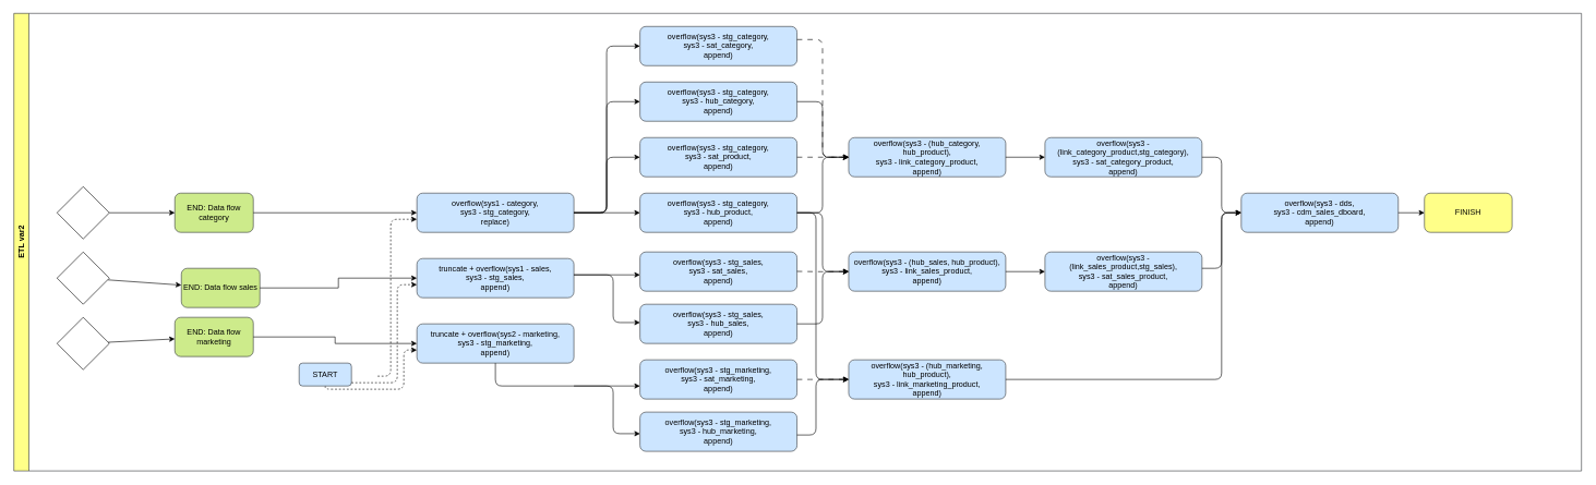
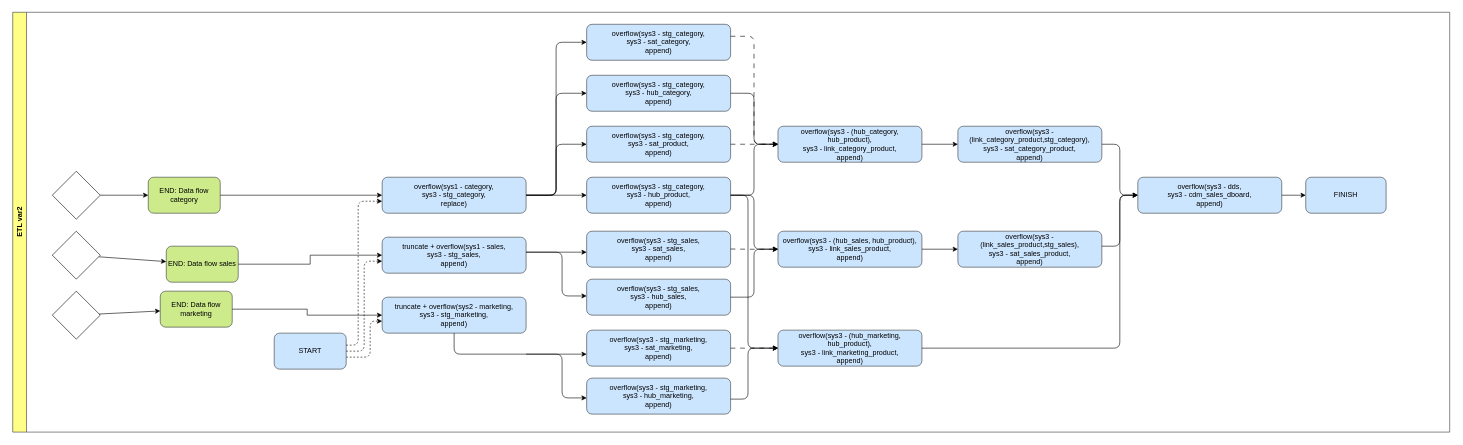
  <mxCell id="0" />
  <mxCell id="1" parent="0" />
  <mxCell id="2" value="ETL var2" style="swimlane;horizontal=0;whiteSpace=wrap;html=1;fillColor=#ffff88;strokeColor=#36393d;" vertex="1" parent="1"><mxGeometry x="20" y="20" width="2396" height="700" as="geometry" /></mxCell>
- <mxCell id="3" value="END: Data flow category" style="rounded=1;whiteSpace=wrap;html=1;fillColor=#cdeb8b;strokeColor=#36393d;" vertex="1" parent="2"><mxGeometry x="246" y="275" width="120" height="60" as="geometry" /></mxCell>
+ <mxCell id="3" value="END: Data flow category" style="rounded=1;whiteSpace=wrap;html=1;fillColor=#cdeb8b;strokeColor=#36393d;" vertex="1" parent="2"><mxGeometry x="226" y="275" width="120" height="60" as="geometry" /></mxCell>
  <mxCell id="4" value="END: Data flow sales" style="rounded=1;whiteSpace=wrap;html=1;fillColor=#cdeb8b;strokeColor=#36393d;" vertex="1" parent="2"><mxGeometry x="256" y="390" width="120" height="60" as="geometry" /></mxCell>
  <mxCell id="5" value="" style="endArrow=classic;html=1;rounded=0;" edge="1" parent="2" source="7" target="3"><mxGeometry width="50" height="50" relative="1" as="geometry"><mxPoint x="146" y="305" as="sourcePoint" /><mxPoint x="246" y="304.83" as="targetPoint" /><Array as="points" /></mxGeometry></mxCell>
  <mxCell id="6" value="" style="endArrow=classic;html=1;rounded=0;" edge="1" parent="2" source="8" target="4"><mxGeometry width="50" height="50" relative="1" as="geometry"><mxPoint x="156" y="405" as="sourcePoint" /><mxPoint x="246" y="404.76" as="targetPoint" /><Array as="points" /></mxGeometry></mxCell>
  <mxCell id="7" value="" style="rhombus;whiteSpace=wrap;html=1;" vertex="1" parent="2"><mxGeometry x="66" y="265" width="80" height="80" as="geometry" /></mxCell>
  <mxCell id="8" value="" style="rhombus;whiteSpace=wrap;html=1;" vertex="1" parent="2"><mxGeometry x="66" y="365" width="80" height="80" as="geometry" /></mxCell>
  <mxCell id="9" value="" style="rhombus;whiteSpace=wrap;html=1;" vertex="1" parent="2"><mxGeometry x="66" y="465" width="80" height="80" as="geometry" /></mxCell>
  <mxCell id="10" value="END: Data flow marketing" style="rounded=1;whiteSpace=wrap;html=1;fillColor=#cdeb8b;strokeColor=#36393d;" vertex="1" parent="2"><mxGeometry x="246" y="465" width="120" height="60" as="geometry" /></mxCell>
  <mxCell id="11" value="" style="endArrow=classic;html=1;rounded=0;" edge="1" parent="2" source="9" target="10"><mxGeometry width="50" height="50" relative="1" as="geometry"><mxPoint x="156" y="735" as="sourcePoint" /><mxPoint x="246" y="735" as="targetPoint" /><Array as="points" /></mxGeometry></mxCell>
  <mxCell id="12" value="" style="edgeStyle=orthogonalEdgeStyle;rounded=1;orthogonalLoop=1;jettySize=auto;html=1;dashed=1;curved=0;" edge="1" parent="2" source="13" target="16"><mxGeometry relative="1" as="geometry"><Array as="points"><mxPoint x="596" y="575" /><mxPoint x="596" y="515" /></Array></mxGeometry></mxCell>
- <mxCell id="13" value="START" style="rounded=1;whiteSpace=wrap;html=1;fillColor=#cce5ff;strokeColor=#36393d;" vertex="1" parent="2"><mxGeometry x="436" y="535" width="80" height="35" as="geometry" /></mxCell>
+ <mxCell id="13" value="START" style="rounded=1;whiteSpace=wrap;html=1;fillColor=#cce5ff;strokeColor=#36393d;" vertex="1" parent="2"><mxGeometry x="436" y="535" width="120" height="60" as="geometry" /></mxCell>
  <mxCell id="14" value="overflow(&lt;span style=&quot;background-color: transparent;&quot;&gt;sys1 - category,&lt;/span&gt;&lt;div&gt;sys3 - stg_category,&lt;/div&gt;&lt;span style=&quot;background-color: transparent;&quot;&gt;replace&lt;/span&gt;)" style="rounded=1;whiteSpace=wrap;html=1;fillColor=#cce5ff;strokeColor=#36393d;" vertex="1" parent="2"><mxGeometry x="616" y="275" width="240" height="60" as="geometry" /></mxCell>
  <mxCell id="15" value="truncate + overflow(&lt;span style=&quot;background-color: transparent;&quot;&gt;sys1 - sales,&lt;/span&gt;&lt;div&gt;sys3 - stg_sales,&lt;/div&gt;&lt;span style=&quot;background-color: transparent;&quot;&gt;append&lt;/span&gt;)" style="rounded=1;whiteSpace=wrap;html=1;fillColor=#cce5ff;strokeColor=#36393d;" vertex="1" parent="2"><mxGeometry x="616" y="375" width="240" height="60" as="geometry" /></mxCell>
  <mxCell id="16" value="truncate + overflow(&lt;span style=&quot;background-color: transparent;&quot;&gt;sys2 - marketing,&lt;/span&gt;&lt;div&gt;sys3 - stg_marketing,&lt;/div&gt;&lt;span style=&quot;background-color: transparent;&quot;&gt;append&lt;/span&gt;)" style="rounded=1;whiteSpace=wrap;html=1;fillColor=#cce5ff;strokeColor=#36393d;" vertex="1" parent="2"><mxGeometry x="616" y="475" width="240" height="60" as="geometry" /></mxCell>
  <mxCell id="17" value="" style="edgeStyle=orthogonalEdgeStyle;rounded=0;orthogonalLoop=1;jettySize=auto;html=1;" edge="1" parent="2" source="10" target="16"><mxGeometry relative="1" as="geometry"><mxPoint x="370" y="499.74" as="sourcePoint" /><mxPoint x="630" y="509.74" as="targetPoint" /></mxGeometry></mxCell>
  <mxCell id="18" value="" style="edgeStyle=orthogonalEdgeStyle;rounded=0;orthogonalLoop=1;jettySize=auto;html=1;" edge="1" parent="2" source="4" target="15"><mxGeometry relative="1" as="geometry"><mxPoint x="370" y="445" as="sourcePoint" /><mxPoint x="620" y="445" as="targetPoint" /></mxGeometry></mxCell>
  <mxCell id="19" value="" style="edgeStyle=orthogonalEdgeStyle;rounded=0;orthogonalLoop=1;jettySize=auto;html=1;" edge="1" parent="2" source="3" target="14"><mxGeometry relative="1" as="geometry"><mxPoint x="376" y="415" as="sourcePoint" /><mxPoint x="626" y="415" as="targetPoint" /></mxGeometry></mxCell>
  <mxCell id="20" value="" style="edgeStyle=orthogonalEdgeStyle;rounded=1;orthogonalLoop=1;jettySize=auto;html=1;dashed=1;curved=0;" edge="1" parent="2" source="13" target="15"><mxGeometry relative="1" as="geometry"><mxPoint x="566" y="575" as="sourcePoint" /><mxPoint x="626" y="525" as="targetPoint" /><Array as="points"><mxPoint x="586" y="565" /><mxPoint x="586" y="415" /></Array></mxGeometry></mxCell>
  <mxCell id="21" value="" style="edgeStyle=orthogonalEdgeStyle;rounded=1;orthogonalLoop=1;jettySize=auto;html=1;dashed=1;curved=0;" edge="1" parent="2" target="14"><mxGeometry relative="1" as="geometry"><mxPoint x="556" y="555" as="sourcePoint" /><mxPoint x="616" y="405" as="targetPoint" /><Array as="points"><mxPoint x="576" y="555" /><mxPoint x="576" y="315" /></Array></mxGeometry></mxCell>
  <mxCell id="22" value="overflow(&lt;span style=&quot;background-color: transparent;&quot;&gt;sys3 - stg_category,&lt;/span&gt;&lt;div&gt;sys3 - hub_category,&lt;/div&gt;&lt;span style=&quot;background-color: transparent;&quot;&gt;append&lt;/span&gt;)" style="rounded=1;whiteSpace=wrap;html=1;fillColor=#cce5ff;strokeColor=#36393d;" vertex="1" parent="2"><mxGeometry x="957" y="105" width="240" height="60" as="geometry" /></mxCell>
  <mxCell id="23" value="" style="edgeStyle=orthogonalEdgeStyle;rounded=1;orthogonalLoop=1;jettySize=auto;html=1;curved=0;" edge="1" parent="2" source="14" target="22"><mxGeometry relative="1" as="geometry"><mxPoint x="976" y="385" as="sourcePoint" /><mxPoint x="1226" y="385" as="targetPoint" /><Array as="points"><mxPoint x="906" y="305" /><mxPoint x="906" y="135" /></Array></mxGeometry></mxCell>
  <mxCell id="24" value="overflow(&lt;span style=&quot;background-color: transparent;&quot;&gt;sys3 - stg_category,&lt;/span&gt;&lt;div&gt;sys3 - sat_category,&lt;/div&gt;&lt;span style=&quot;background-color: transparent;&quot;&gt;append&lt;/span&gt;)" style="rounded=1;whiteSpace=wrap;html=1;fillColor=#cce5ff;strokeColor=#36393d;" vertex="1" parent="2"><mxGeometry x="957" y="20" width="240" height="60" as="geometry" /></mxCell>
  <mxCell id="25" value="" style="edgeStyle=orthogonalEdgeStyle;rounded=1;orthogonalLoop=1;jettySize=auto;html=1;curved=0;" edge="1" parent="2" source="14" target="24"><mxGeometry relative="1" as="geometry"><mxPoint x="856" y="250" as="sourcePoint" /><mxPoint x="957" y="250" as="targetPoint" /><Array as="points"><mxPoint x="906" y="305" /><mxPoint x="906" y="50" /></Array></mxGeometry></mxCell>
  <mxCell id="26" value="overflow(&lt;span style=&quot;background-color: transparent;&quot;&gt;sys3 - stg_sales,&lt;/span&gt;&lt;div&gt;sys3 - hub_sales,&lt;/div&gt;&lt;span style=&quot;background-color: transparent;&quot;&gt;append&lt;/span&gt;)" style="rounded=1;whiteSpace=wrap;html=1;fillColor=#cce5ff;strokeColor=#36393d;" vertex="1" parent="2"><mxGeometry x="957" y="445" width="240" height="60" as="geometry" /></mxCell>
  <mxCell id="27" value="" style="edgeStyle=orthogonalEdgeStyle;rounded=1;orthogonalLoop=1;jettySize=auto;html=1;curved=0;" edge="1" parent="2" source="15" target="26"><mxGeometry relative="1" as="geometry"><mxPoint x="856" y="472.5" as="sourcePoint" /><mxPoint x="1226" y="552.5" as="targetPoint" /><Array as="points"><mxPoint x="916" y="400" /><mxPoint x="916" y="473" /></Array></mxGeometry></mxCell>
  <mxCell id="28" value="overflow(&lt;span style=&quot;background-color: transparent;&quot;&gt;sys3 - stg_sales,&lt;/span&gt;&lt;div&gt;sys3 - sat_sales,&lt;/div&gt;&lt;span style=&quot;background-color: transparent;&quot;&gt;append&lt;/span&gt;)" style="rounded=1;whiteSpace=wrap;html=1;fillColor=#cce5ff;strokeColor=#36393d;" vertex="1" parent="2"><mxGeometry x="957" y="365" width="240" height="60" as="geometry" /></mxCell>
  <mxCell id="29" value="" style="edgeStyle=orthogonalEdgeStyle;rounded=1;orthogonalLoop=1;jettySize=auto;html=1;curved=0;" edge="1" parent="2" source="15" target="28"><mxGeometry relative="1" as="geometry"><mxPoint x="856" y="472.5" as="sourcePoint" /><mxPoint x="957" y="417.5" as="targetPoint" /><Array as="points"><mxPoint x="906" y="400" /><mxPoint x="906" y="400" /></Array></mxGeometry></mxCell>
  <mxCell id="30" value="overflow(&lt;span style=&quot;background-color: transparent;&quot;&gt;sys3 - stg_marketing,&lt;/span&gt;&lt;div&gt;sys3 - hub_marketing,&lt;/div&gt;&lt;span style=&quot;background-color: transparent;&quot;&gt;append&lt;/span&gt;)" style="rounded=1;whiteSpace=wrap;html=1;fillColor=#cce5ff;strokeColor=#36393d;" vertex="1" parent="2"><mxGeometry x="957" y="610" width="240" height="60" as="geometry" /></mxCell>
  <mxCell id="31" value="overflow(&lt;span style=&quot;background-color: transparent;&quot;&gt;sys3 - stg_marketing,&lt;/span&gt;&lt;div&gt;sys3 - sat_marketing,&lt;/div&gt;&lt;span style=&quot;background-color: transparent;&quot;&gt;append&lt;/span&gt;)" style="rounded=1;whiteSpace=wrap;html=1;fillColor=#cce5ff;strokeColor=#36393d;" vertex="1" parent="2"><mxGeometry x="957" y="530" width="240" height="60" as="geometry" /></mxCell>
  <mxCell id="32" value="" style="edgeStyle=orthogonalEdgeStyle;rounded=1;orthogonalLoop=1;jettySize=auto;html=1;curved=0;" edge="1" parent="2"><mxGeometry relative="1" as="geometry"><mxPoint x="856" y="570" as="sourcePoint" /><mxPoint x="957" y="570" as="targetPoint" /><Array as="points"><mxPoint x="906" y="570" /><mxPoint x="906" y="570" /></Array></mxGeometry></mxCell>
  <mxCell id="33" value="" style="edgeStyle=orthogonalEdgeStyle;rounded=1;orthogonalLoop=1;jettySize=auto;html=1;curved=0;" edge="1" parent="2" source="16"><mxGeometry relative="1" as="geometry"><mxPoint x="856" y="570" as="sourcePoint" /><mxPoint x="957" y="643" as="targetPoint" /><Array as="points"><mxPoint x="736" y="570" /><mxPoint x="916" y="570" /><mxPoint x="916" y="643" /></Array></mxGeometry></mxCell>
  <mxCell id="34" value="overflow(&lt;span style=&quot;background-color: transparent;&quot;&gt;sys3 - (hub_category, hub_product),&lt;/span&gt;&lt;div&gt;sys3 - link_category_product,&lt;/div&gt;&lt;span style=&quot;background-color: transparent;&quot;&gt;append&lt;/span&gt;)" style="rounded=1;whiteSpace=wrap;html=1;fillColor=#cce5ff;strokeColor=#36393d;" vertex="1" parent="2"><mxGeometry x="1276" y="190" width="240" height="60" as="geometry" /></mxCell>
  <mxCell id="35" value="overflow(&lt;span style=&quot;background-color: transparent;&quot;&gt;sys3 - stg_category,&lt;/span&gt;&lt;div&gt;sys3 - hub_product,&lt;/div&gt;&lt;span style=&quot;background-color: transparent;&quot;&gt;append&lt;/span&gt;)" style="rounded=1;whiteSpace=wrap;html=1;fillColor=#cce5ff;strokeColor=#36393d;" vertex="1" parent="2"><mxGeometry x="957" y="275" width="240" height="60" as="geometry" /></mxCell>
  <mxCell id="36" value="" style="edgeStyle=orthogonalEdgeStyle;rounded=1;orthogonalLoop=1;jettySize=auto;html=1;curved=0;" edge="1" parent="2" source="14" target="35"><mxGeometry relative="1" as="geometry"><mxPoint x="856" y="135" as="sourcePoint" /><mxPoint x="1226" y="215" as="targetPoint" /><Array as="points" /></mxGeometry></mxCell>
  <mxCell id="37" value="" style="edgeStyle=orthogonalEdgeStyle;rounded=1;orthogonalLoop=1;jettySize=auto;html=1;curved=0;" edge="1" parent="2" source="14" target="38"><mxGeometry relative="1" as="geometry"><mxPoint x="856" y="135" as="sourcePoint" /><mxPoint x="957" y="80" as="targetPoint" /><Array as="points"><mxPoint x="906" y="305" /><mxPoint x="906" y="220" /></Array></mxGeometry></mxCell>
  <mxCell id="38" value="overflow(&lt;span style=&quot;background-color: transparent;&quot;&gt;sys3 - stg_category,&lt;/span&gt;&lt;div&gt;sys3 - sat_product,&lt;/div&gt;&lt;span style=&quot;background-color: transparent;&quot;&gt;append&lt;/span&gt;)" style="rounded=1;whiteSpace=wrap;html=1;fillColor=#cce5ff;strokeColor=#36393d;" vertex="1" parent="2"><mxGeometry x="957" y="190" width="240" height="60" as="geometry" /></mxCell>
  <mxCell id="39" value="" style="edgeStyle=orthogonalEdgeStyle;rounded=1;orthogonalLoop=1;jettySize=auto;html=1;curved=0;" edge="1" parent="2" source="35" target="34"><mxGeometry relative="1" as="geometry"><mxPoint x="1197" y="305" as="sourcePoint" /><mxPoint x="1298" y="220" as="targetPoint" /><Array as="points"><mxPoint x="1236" y="305" /><mxPoint x="1236" y="220" /></Array></mxGeometry></mxCell>
  <mxCell id="40" value="" style="edgeStyle=orthogonalEdgeStyle;rounded=1;orthogonalLoop=1;jettySize=auto;html=1;curved=0;" edge="1" parent="2" source="22" target="34"><mxGeometry relative="1" as="geometry"><mxPoint x="1207" y="315" as="sourcePoint" /><mxPoint x="1286" y="230" as="targetPoint" /><Array as="points"><mxPoint x="1236" y="135" /><mxPoint x="1236" y="220" /></Array></mxGeometry></mxCell>
  <mxCell id="41" value="overflow(&lt;span style=&quot;background-color: transparent;&quot;&gt;sys3 - (hub_sales, hub_product),&lt;/span&gt;&lt;div&gt;sys3 - link_sales_product,&lt;/div&gt;&lt;span style=&quot;background-color: transparent;&quot;&gt;append&lt;/span&gt;)" style="rounded=1;whiteSpace=wrap;html=1;fillColor=#cce5ff;strokeColor=#36393d;" vertex="1" parent="2"><mxGeometry x="1276" y="365" width="240" height="60" as="geometry" /></mxCell>
  <mxCell id="42" value="" style="edgeStyle=orthogonalEdgeStyle;rounded=1;orthogonalLoop=1;jettySize=auto;html=1;curved=0;" edge="1" parent="2" source="26" target="41"><mxGeometry relative="1" as="geometry"><mxPoint x="1197" y="475" as="sourcePoint" /><mxPoint x="1298" y="390" as="targetPoint" /><Array as="points"><mxPoint x="1236" y="475" /><mxPoint x="1236" y="395" /></Array></mxGeometry></mxCell>
  <mxCell id="43" value="" style="edgeStyle=orthogonalEdgeStyle;rounded=1;orthogonalLoop=1;jettySize=auto;html=1;curved=0;" edge="1" parent="2" source="35" target="41"><mxGeometry relative="1" as="geometry"><mxPoint x="1197" y="305" as="sourcePoint" /><mxPoint x="1286" y="400" as="targetPoint" /><Array as="points"><mxPoint x="1236" y="305" /><mxPoint x="1236" y="395" /></Array></mxGeometry></mxCell>
  <mxCell id="44" value="overflow(&lt;span style=&quot;background-color: transparent;&quot;&gt;sys3 - (hub_marketing, hub_product),&lt;/span&gt;&lt;div&gt;sys3 - link_marketing_product,&lt;/div&gt;&lt;span style=&quot;background-color: transparent;&quot;&gt;append&lt;/span&gt;)" style="rounded=1;whiteSpace=wrap;html=1;fillColor=#cce5ff;strokeColor=#36393d;" vertex="1" parent="2"><mxGeometry x="1276" y="530" width="240" height="60" as="geometry" /></mxCell>
  <mxCell id="45" value="" style="edgeStyle=orthogonalEdgeStyle;rounded=1;orthogonalLoop=1;jettySize=auto;html=1;curved=0;" edge="1" parent="2" target="44"><mxGeometry relative="1" as="geometry"><mxPoint x="1197" y="645" as="sourcePoint" /><mxPoint x="1298" y="560" as="targetPoint" /><Array as="points"><mxPoint x="1226" y="645" /><mxPoint x="1226" y="560" /></Array></mxGeometry></mxCell>
  <mxCell id="46" value="" style="edgeStyle=orthogonalEdgeStyle;rounded=1;orthogonalLoop=1;jettySize=auto;html=1;curved=0;" edge="1" parent="2" source="35" target="44"><mxGeometry relative="1" as="geometry"><mxPoint x="1197" y="475" as="sourcePoint" /><mxPoint x="1286" y="570" as="targetPoint" /><Array as="points"><mxPoint x="1226" y="305" /><mxPoint x="1226" y="560" /></Array></mxGeometry></mxCell>
  <mxCell id="47" value="overflow(&lt;span style=&quot;background-color: transparent;&quot;&gt;sys3 - dds&lt;/span&gt;&lt;span style=&quot;background-color: transparent;&quot;&gt;,&lt;/span&gt;&lt;div&gt;sys3 - cdm_sales_dboard,&lt;/div&gt;&lt;span style=&quot;background-color: transparent;&quot;&gt;append&lt;/span&gt;)" style="rounded=1;whiteSpace=wrap;html=1;fillColor=#cce5ff;strokeColor=#36393d;" vertex="1" parent="2"><mxGeometry x="1876" y="275" width="240" height="60" as="geometry" /></mxCell>
- <mxCell id="48" value="FINISH" style="rounded=1;whiteSpace=wrap;html=1;fillColor=#ffff88;strokeColor=#36393d;" vertex="1" parent="2"><mxGeometry x="2156" y="275" width="134" height="60" as="geometry" /></mxCell>
+ <mxCell id="48" value="FINISH" style="rounded=1;whiteSpace=wrap;html=1;fillColor=#cce5ff;strokeColor=#36393d;" vertex="1" parent="2"><mxGeometry x="2156" y="275" width="134" height="60" as="geometry" /></mxCell>
  <mxCell id="49" value="" style="edgeStyle=orthogonalEdgeStyle;rounded=1;orthogonalLoop=1;jettySize=auto;html=1;curved=0;" edge="1" parent="2" source="47"><mxGeometry relative="1" as="geometry"><mxPoint x="2096" y="220" as="sourcePoint" /><mxPoint x="2156" y="305" as="targetPoint" /><Array as="points"><mxPoint x="2086" y="305" /><mxPoint x="2086" y="305" /></Array></mxGeometry></mxCell>
  <mxCell id="50" value="" style="edgeStyle=orthogonalEdgeStyle;rounded=1;orthogonalLoop=1;jettySize=auto;html=1;curved=0;" edge="1" parent="2" source="44" target="47"><mxGeometry relative="1" as="geometry"><mxPoint x="1826" y="400" as="sourcePoint" /><mxPoint x="1886" y="315" as="targetPoint" /><Array as="points"><mxPoint x="1846" y="560" /><mxPoint x="1846" y="305" /></Array></mxGeometry></mxCell>
  <mxCell id="51" value="" style="edgeStyle=orthogonalEdgeStyle;rounded=1;orthogonalLoop=1;jettySize=auto;html=1;curved=0;dashed=1;dashPattern=8 8;" edge="1" parent="2" source="24" target="34"><mxGeometry relative="1" as="geometry"><mxPoint x="1207" y="145" as="sourcePoint" /><mxPoint x="1286" y="230" as="targetPoint" /><Array as="points"><mxPoint x="1236" y="40" /><mxPoint x="1236" y="220" /></Array></mxGeometry></mxCell>
  <mxCell id="52" value="" style="edgeStyle=orthogonalEdgeStyle;rounded=1;orthogonalLoop=1;jettySize=auto;html=1;curved=0;dashed=1;dashPattern=8 8;" edge="1" parent="2" source="38" target="34"><mxGeometry relative="1" as="geometry"><mxPoint x="1207" y="50" as="sourcePoint" /><mxPoint x="1286" y="230" as="targetPoint" /><Array as="points"><mxPoint x="1256" y="220" /><mxPoint x="1256" y="220" /></Array></mxGeometry></mxCell>
  <mxCell id="53" value="" style="edgeStyle=orthogonalEdgeStyle;rounded=1;orthogonalLoop=1;jettySize=auto;html=1;curved=0;dashed=1;dashPattern=8 8;" edge="1" parent="2" target="41"><mxGeometry relative="1" as="geometry"><mxPoint x="1197" y="394.71" as="sourcePoint" /><mxPoint x="1276" y="394.71" as="targetPoint" /><Array as="points" /></mxGeometry></mxCell>
  <mxCell id="54" value="" style="edgeStyle=orthogonalEdgeStyle;rounded=1;orthogonalLoop=1;jettySize=auto;html=1;curved=0;dashed=1;dashPattern=8 8;" edge="1" parent="2" source="31" target="44"><mxGeometry relative="1" as="geometry"><mxPoint x="1197" y="554.19" as="sourcePoint" /><mxPoint x="1276" y="549.48" as="targetPoint" /><Array as="points"><mxPoint x="1216" y="560" /><mxPoint x="1216" y="560" /></Array></mxGeometry></mxCell>
  <mxCell id="55" value="overflow(&lt;span style=&quot;background-color: transparent;&quot;&gt;sys3 - (&lt;/span&gt;link_sales_product,stg_sales)&lt;span style=&quot;background-color: transparent;&quot;&gt;,&lt;/span&gt;&lt;div&gt;sys3 - sat_sales_product,&lt;/div&gt;&lt;span style=&quot;background-color: transparent;&quot;&gt;append&lt;/span&gt;)" style="rounded=1;whiteSpace=wrap;html=1;fillColor=#cce5ff;strokeColor=#36393d;" vertex="1" parent="2"><mxGeometry x="1576" y="365" width="240" height="60" as="geometry" /></mxCell>
  <mxCell id="56" value="" style="edgeStyle=orthogonalEdgeStyle;rounded=1;orthogonalLoop=1;jettySize=auto;html=1;curved=0;" edge="1" parent="2" source="41" target="55"><mxGeometry relative="1" as="geometry"><mxPoint x="1516" y="389.78" as="sourcePoint" /><mxPoint x="1576" y="389.78" as="targetPoint" /><Array as="points" /></mxGeometry></mxCell>
  <mxCell id="57" value="" style="edgeStyle=orthogonalEdgeStyle;rounded=1;orthogonalLoop=1;jettySize=auto;html=1;curved=0;" edge="1" parent="2" source="55" target="47"><mxGeometry relative="1" as="geometry"><mxPoint x="1836" y="220" as="sourcePoint" /><mxPoint x="1896" y="300" as="targetPoint" /><Array as="points"><mxPoint x="1846" y="390" /><mxPoint x="1846" y="305" /></Array></mxGeometry></mxCell>
  <mxCell id="58" value="overflow(&lt;span style=&quot;background-color: transparent;&quot;&gt;sys3 - (&lt;/span&gt;link_category_product,stg_category)&lt;span style=&quot;background-color: transparent;&quot;&gt;,&lt;/span&gt;&lt;div&gt;sys3 - sat_category_product,&lt;/div&gt;&lt;span style=&quot;background-color: transparent;&quot;&gt;append&lt;/span&gt;)" style="rounded=1;whiteSpace=wrap;html=1;fillColor=#cce5ff;strokeColor=#36393d;" vertex="1" parent="1"><mxGeometry x="1596" y="210" width="240" height="60" as="geometry" /></mxCell>
  <mxCell id="59" value="" style="edgeStyle=orthogonalEdgeStyle;rounded=1;orthogonalLoop=1;jettySize=auto;html=1;curved=0;" edge="1" parent="1" source="34" target="58"><mxGeometry relative="1" as="geometry"><mxPoint x="1426.002" y="250" as="sourcePoint" /><mxPoint x="1594.97" y="250" as="targetPoint" /><Array as="points"><mxPoint x="1536" y="240" /><mxPoint x="1536" y="240" /></Array></mxGeometry></mxCell>
  <mxCell id="60" value="" style="edgeStyle=orthogonalEdgeStyle;rounded=1;orthogonalLoop=1;jettySize=auto;html=1;curved=0;" edge="1" parent="1" source="58" target="47"><mxGeometry relative="1" as="geometry"><mxPoint x="1856" y="239.74" as="sourcePoint" /><mxPoint x="1916" y="239.74" as="targetPoint" /><Array as="points"><mxPoint x="1866" y="240" /><mxPoint x="1866" y="325" /></Array></mxGeometry></mxCell>
